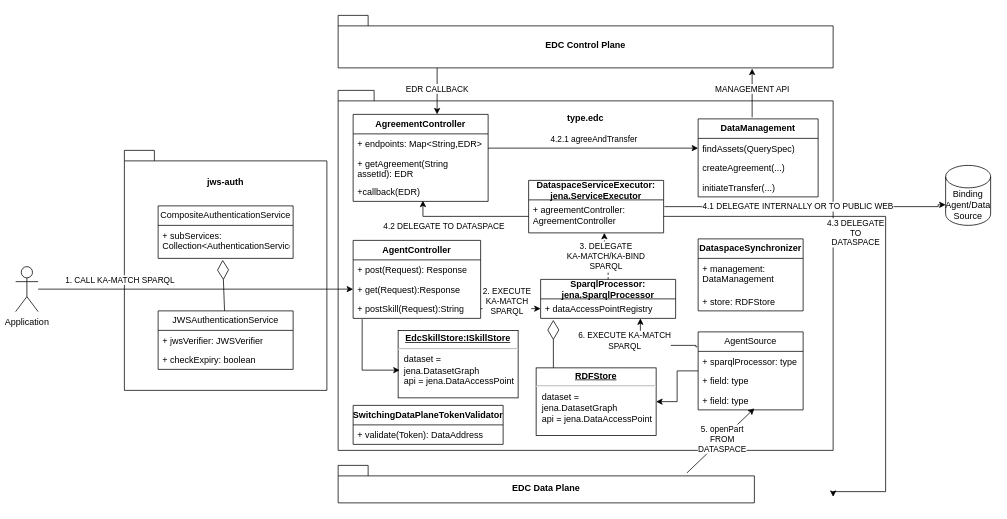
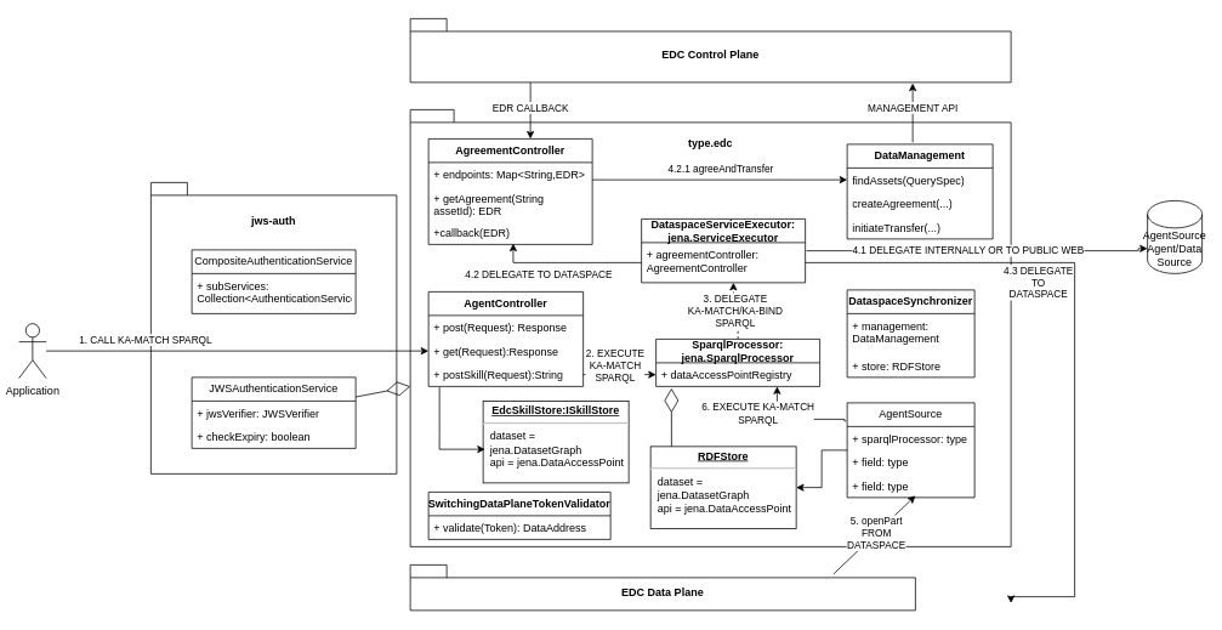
  <mxCell id="0" />
  <mxCell id="1" parent="0" />
  <mxCell id="2" value="type.edc&lt;br&gt;&lt;br&gt;&lt;br&gt;&lt;br&gt;&lt;br&gt;&lt;br&gt;&lt;br&gt;&lt;br&gt;&lt;br&gt;&lt;br&gt;&lt;br&gt;&lt;br&gt;&lt;br&gt;&lt;br&gt;&lt;br&gt;&lt;br&gt;&lt;br&gt;&lt;br&gt;&lt;br&gt;&lt;br&gt;&lt;br&gt;&lt;br&gt;&lt;br&gt;&lt;br&gt;&lt;br&gt;&lt;br&gt;&lt;br&gt;&lt;br&gt;&lt;br&gt;&lt;br&gt;" style="shape=folder;fontStyle=1;spacingTop=10;tabWidth=40;tabHeight=14;tabPosition=left;html=1;whiteSpace=wrap;" vertex="1" parent="1"><mxGeometry x="450" y="120" width="660" height="480" as="geometry" /></mxCell>
  <mxCell id="3" value="jws-auth&lt;br&gt;&lt;br&gt;&lt;br&gt;&lt;br&gt;&lt;br&gt;&lt;br&gt;&lt;br&gt;&lt;br&gt;&lt;br&gt;&lt;br&gt;&lt;br&gt;&lt;br&gt;&lt;br&gt;&lt;br&gt;&lt;br&gt;&lt;br&gt;&lt;br&gt;&lt;br&gt;" style="shape=folder;fontStyle=1;spacingTop=10;tabWidth=40;tabHeight=14;tabPosition=left;html=1;whiteSpace=wrap;" vertex="1" parent="1"><mxGeometry x="165" y="200" width="270" height="320" as="geometry" /></mxCell>
  <mxCell id="4" value="&lt;b&gt;AgentController&lt;/b&gt;" style="swimlane;fontStyle=0;childLayout=stackLayout;horizontal=1;startSize=26;fillColor=none;horizontalStack=0;resizeParent=1;resizeParentMax=0;resizeLast=0;collapsible=1;marginBottom=0;whiteSpace=wrap;html=1;" vertex="1" parent="1"><mxGeometry x="470" y="320" width="170" height="104" as="geometry" /></mxCell>
  <mxCell id="5" value="+ post(Request): Response" style="text;strokeColor=none;fillColor=none;align=left;verticalAlign=top;spacingLeft=4;spacingRight=4;overflow=hidden;rotatable=0;points=[[0,0.5],[1,0.5]];portConstraint=eastwest;whiteSpace=wrap;html=1;" vertex="1" parent="4"><mxGeometry y="26" width="170" height="26" as="geometry" /></mxCell>
  <mxCell id="6" value="+ get(Request):Response" style="text;strokeColor=none;fillColor=none;align=left;verticalAlign=top;spacingLeft=4;spacingRight=4;overflow=hidden;rotatable=0;points=[[0,0.5],[1,0.5]];portConstraint=eastwest;whiteSpace=wrap;html=1;" vertex="1" parent="4"><mxGeometry y="52" width="170" height="26" as="geometry" /></mxCell>
  <mxCell id="7" value="+ postSkill(Request):String" style="text;strokeColor=none;fillColor=none;align=left;verticalAlign=top;spacingLeft=4;spacingRight=4;overflow=hidden;rotatable=0;points=[[0,0.5],[1,0.5]];portConstraint=eastwest;whiteSpace=wrap;html=1;" vertex="1" parent="4"><mxGeometry y="78" width="170" height="26" as="geometry" /></mxCell>
  <mxCell id="8" value="3. DELEGATE&lt;br&gt;KA-MATCH/KA-BIND&lt;br&gt;SPARQL" style="edgeStyle=orthogonalEdgeStyle;rounded=0;orthogonalLoop=1;jettySize=auto;html=1;exitX=0.5;exitY=0;exitDx=0;exitDy=0;entryX=0.561;entryY=1;entryDx=0;entryDy=0;entryPerimeter=0;dashed=1;" edge="1" parent="1" source="9" target="12"><mxGeometry relative="1" as="geometry" /></mxCell>
  <mxCell id="9" value="&lt;b&gt;SparqlProcessor: jena.SparqlProcessor&lt;/b&gt;" style="swimlane;fontStyle=0;childLayout=stackLayout;horizontal=1;startSize=26;fillColor=none;horizontalStack=0;resizeParent=1;resizeParentMax=0;resizeLast=0;collapsible=1;marginBottom=0;whiteSpace=wrap;html=1;" vertex="1" parent="1"><mxGeometry x="720" y="372" width="180" height="52" as="geometry" /></mxCell>
  <mxCell id="10" value="+ dataAccessPointRegistry" style="text;strokeColor=none;fillColor=none;align=left;verticalAlign=top;spacingLeft=4;spacingRight=4;overflow=hidden;rotatable=0;points=[[0,0.5],[1,0.5]];portConstraint=eastwest;whiteSpace=wrap;html=1;" vertex="1" parent="9"><mxGeometry y="26" width="180" height="26" as="geometry" /></mxCell>
  <mxCell id="11" value="&lt;b&gt;DataspaceServiceExecutor: jena.ServiceExecutor&lt;/b&gt;" style="swimlane;fontStyle=0;childLayout=stackLayout;horizontal=1;startSize=26;fillColor=none;horizontalStack=0;resizeParent=1;resizeParentMax=0;resizeLast=0;collapsible=1;marginBottom=0;whiteSpace=wrap;html=1;" vertex="1" parent="1"><mxGeometry x="704" y="240" width="180" height="70" as="geometry" /></mxCell>
  <mxCell id="12" value="+ agreementController: AgreementController" style="text;strokeColor=none;fillColor=none;align=left;verticalAlign=top;spacingLeft=4;spacingRight=4;overflow=hidden;rotatable=0;points=[[0,0.5],[1,0.5]];portConstraint=eastwest;whiteSpace=wrap;html=1;" vertex="1" parent="11"><mxGeometry y="26" width="180" height="44" as="geometry" /></mxCell>
  <mxCell id="13" value="&lt;b&gt;DataManagement&lt;/b&gt;" style="swimlane;fontStyle=0;childLayout=stackLayout;horizontal=1;startSize=26;fillColor=none;horizontalStack=0;resizeParent=1;resizeParentMax=0;resizeLast=0;collapsible=1;marginBottom=0;whiteSpace=wrap;html=1;" vertex="1" parent="1"><mxGeometry x="930" y="158" width="160" height="104" as="geometry" /></mxCell>
  <mxCell id="14" value="findAssets(QuerySpec)" style="text;strokeColor=none;fillColor=none;align=left;verticalAlign=top;spacingLeft=4;spacingRight=4;overflow=hidden;rotatable=0;points=[[0,0.5],[1,0.5]];portConstraint=eastwest;whiteSpace=wrap;html=1;" vertex="1" parent="13"><mxGeometry y="26" width="160" height="26" as="geometry" /></mxCell>
  <mxCell id="15" value="createAgreement(...)" style="text;strokeColor=none;fillColor=none;align=left;verticalAlign=top;spacingLeft=4;spacingRight=4;overflow=hidden;rotatable=0;points=[[0,0.5],[1,0.5]];portConstraint=eastwest;whiteSpace=wrap;html=1;" vertex="1" parent="13"><mxGeometry y="52" width="160" height="26" as="geometry" /></mxCell>
  <mxCell id="16" value="initiateTransfer(...)" style="text;strokeColor=none;fillColor=none;align=left;verticalAlign=top;spacingLeft=4;spacingRight=4;overflow=hidden;rotatable=0;points=[[0,0.5],[1,0.5]];portConstraint=eastwest;whiteSpace=wrap;html=1;" vertex="1" parent="13"><mxGeometry y="78" width="160" height="26" as="geometry" /></mxCell>
  <mxCell id="17" style="edgeStyle=orthogonalEdgeStyle;rounded=0;orthogonalLoop=1;jettySize=auto;html=1;exitX=0.45;exitY=-0.019;exitDx=0;exitDy=0;exitPerimeter=0;" edge="1" parent="1" source="13"><mxGeometry relative="1" as="geometry"><mxPoint x="1002" y="91" as="targetPoint" /><Array as="points"><mxPoint x="1002" y="91" /></Array></mxGeometry></mxCell>
  <mxCell id="18" value="MANAGEMENT API" style="edgeLabel;html=1;align=center;verticalAlign=middle;resizable=0;points=[];" vertex="1" connectable="0" parent="17"><mxGeometry x="0.036" y="1" relative="1" as="geometry"><mxPoint y="-5" as="offset" /></mxGeometry></mxCell>
  <mxCell id="19" value="&lt;b&gt;AgreementController&lt;/b&gt;" style="swimlane;fontStyle=0;childLayout=stackLayout;horizontal=1;startSize=26;fillColor=none;horizontalStack=0;resizeParent=1;resizeParentMax=0;resizeLast=0;collapsible=1;marginBottom=0;whiteSpace=wrap;html=1;" vertex="1" parent="1"><mxGeometry x="470" y="152" width="180" height="116" as="geometry" /></mxCell>
  <mxCell id="20" value="+ endpoints: Map&amp;lt;String,EDR&amp;gt;" style="text;strokeColor=none;fillColor=none;align=left;verticalAlign=top;spacingLeft=4;spacingRight=4;overflow=hidden;rotatable=0;points=[[0,0.5],[1,0.5]];portConstraint=eastwest;whiteSpace=wrap;html=1;" vertex="1" parent="19"><mxGeometry y="26" width="180" height="26" as="geometry" /></mxCell>
  <mxCell id="21" value="+ getAgreement(String assetId): EDR" style="text;strokeColor=none;fillColor=none;align=left;verticalAlign=top;spacingLeft=4;spacingRight=4;overflow=hidden;rotatable=0;points=[[0,0.5],[1,0.5]];portConstraint=eastwest;whiteSpace=wrap;html=1;" vertex="1" parent="19"><mxGeometry y="52" width="180" height="38" as="geometry" /></mxCell>
  <mxCell id="22" value="+callback(EDR)" style="text;strokeColor=none;fillColor=none;align=left;verticalAlign=top;spacingLeft=4;spacingRight=4;overflow=hidden;rotatable=0;points=[[0,0.5],[1,0.5]];portConstraint=eastwest;whiteSpace=wrap;html=1;" vertex="1" parent="19"><mxGeometry y="90" width="180" height="26" as="geometry" /></mxCell>
  <mxCell id="23" value="&lt;b&gt;SwitchingDataPlaneTokenValidator&lt;/b&gt;" style="swimlane;fontStyle=0;childLayout=stackLayout;horizontal=1;startSize=26;fillColor=none;horizontalStack=0;resizeParent=1;resizeParentMax=0;resizeLast=0;collapsible=1;marginBottom=0;whiteSpace=wrap;html=1;" vertex="1" parent="1"><mxGeometry x="470" y="540" width="200" height="52" as="geometry" /></mxCell>
  <mxCell id="24" value="+ validate(Token): DataAddress" style="text;strokeColor=none;fillColor=none;align=left;verticalAlign=top;spacingLeft=4;spacingRight=4;overflow=hidden;rotatable=0;points=[[0,0.5],[1,0.5]];portConstraint=eastwest;whiteSpace=wrap;html=1;" vertex="1" parent="23"><mxGeometry y="26" width="200" height="26" as="geometry" /></mxCell>
  <mxCell id="25" value="CompositeAuthenticationService" style="swimlane;fontStyle=0;childLayout=stackLayout;horizontal=1;startSize=26;fillColor=none;horizontalStack=0;resizeParent=1;resizeParentMax=0;resizeLast=0;collapsible=1;marginBottom=0;whiteSpace=wrap;html=1;" vertex="1" parent="1"><mxGeometry x="210" y="274" width="180" height="70" as="geometry" /></mxCell>
  <mxCell id="26" value="+ subServices: Collection&amp;lt;AuthenticationService&amp;gt;" style="text;strokeColor=none;fillColor=none;align=left;verticalAlign=top;spacingLeft=4;spacingRight=4;overflow=hidden;rotatable=0;points=[[0,0.5],[1,0.5]];portConstraint=eastwest;whiteSpace=wrap;html=1;" vertex="1" parent="25"><mxGeometry y="26" width="180" height="44" as="geometry" /></mxCell>
  <mxCell id="27" value="JWSAuthenticationService" style="swimlane;fontStyle=0;childLayout=stackLayout;horizontal=1;startSize=26;fillColor=none;horizontalStack=0;resizeParent=1;resizeParentMax=0;resizeLast=0;collapsible=1;marginBottom=0;whiteSpace=wrap;html=1;" vertex="1" parent="1"><mxGeometry x="210" y="414" width="180" height="78" as="geometry" /></mxCell>
  <mxCell id="28" value="+ jwsVerifier: JWSVerifier" style="text;strokeColor=none;fillColor=none;align=left;verticalAlign=top;spacingLeft=4;spacingRight=4;overflow=hidden;rotatable=0;points=[[0,0.5],[1,0.5]];portConstraint=eastwest;whiteSpace=wrap;html=1;" vertex="1" parent="27"><mxGeometry y="26" width="180" height="26" as="geometry" /></mxCell>
  <mxCell id="29" value="+ checkExpiry: boolean" style="text;strokeColor=none;fillColor=none;align=left;verticalAlign=top;spacingLeft=4;spacingRight=4;overflow=hidden;rotatable=0;points=[[0,0.5],[1,0.5]];portConstraint=eastwest;whiteSpace=wrap;html=1;" vertex="1" parent="27"><mxGeometry y="52" width="180" height="26" as="geometry" /></mxCell>
- <mxCell id="30" value="" style="endArrow=diamondThin;endFill=0;endSize=24;html=1;rounded=0;entryX=0.478;entryY=1.045;entryDx=0;entryDy=0;entryPerimeter=0;" edge="1" parent="1" source="27" target="26"><mxGeometry width="160" relative="1" as="geometry"><mxPoint x="740" y="510" as="sourcePoint" /><mxPoint x="900" y="510" as="targetPoint" /></mxGeometry></mxCell>
+ <mxCell id="30" value="" style="endArrow=diamondThin;endFill=0;endSize=24;html=1;rounded=0;" edge="1" parent="1" source="27" target="2"><mxGeometry width="160" relative="1" as="geometry"><mxPoint x="740" y="510" as="sourcePoint" /><mxPoint x="900" y="510" as="targetPoint" /></mxGeometry></mxCell>
  <mxCell id="31" value="&lt;p style=&quot;margin:0px;margin-top:4px;text-align:center;text-decoration:underline;&quot;&gt;&lt;b&gt;RDFStore&lt;/b&gt;&lt;/p&gt;&lt;hr&gt;&lt;p style=&quot;margin:0px;margin-left:8px;&quot;&gt;dataset = jena.DatasetGraph&lt;br&gt;api = jena.DataAccessPoint&lt;br&gt;&lt;/p&gt;" style="verticalAlign=top;align=left;overflow=fill;fontSize=12;fontFamily=Helvetica;html=1;whiteSpace=wrap;" vertex="1" parent="1"><mxGeometry x="714" y="490" width="160" height="90" as="geometry" /></mxCell>
  <mxCell id="32" value="&lt;b&gt;DataspaceSynchronizer&lt;/b&gt;" style="swimlane;fontStyle=0;childLayout=stackLayout;horizontal=1;startSize=26;fillColor=none;horizontalStack=0;resizeParent=1;resizeParentMax=0;resizeLast=0;collapsible=1;marginBottom=0;whiteSpace=wrap;html=1;" vertex="1" parent="1"><mxGeometry x="930" y="318" width="140" height="96" as="geometry" /></mxCell>
  <mxCell id="33" value="+ management: DataManagement" style="text;strokeColor=none;fillColor=none;align=left;verticalAlign=top;spacingLeft=4;spacingRight=4;overflow=hidden;rotatable=0;points=[[0,0.5],[1,0.5]];portConstraint=eastwest;whiteSpace=wrap;html=1;" vertex="1" parent="32"><mxGeometry y="26" width="140" height="44" as="geometry" /></mxCell>
  <mxCell id="34" value="+ store: RDFStore" style="text;strokeColor=none;fillColor=none;align=left;verticalAlign=top;spacingLeft=4;spacingRight=4;overflow=hidden;rotatable=0;points=[[0,0.5],[1,0.5]];portConstraint=eastwest;whiteSpace=wrap;html=1;" vertex="1" parent="32"><mxGeometry y="70" width="140" height="26" as="geometry" /></mxCell>
  <mxCell id="35" value="&lt;p style=&quot;margin:0px;margin-top:4px;text-align:center;text-decoration:underline;&quot;&gt;&lt;b&gt;EdcSkillStore:ISkillStore&lt;/b&gt;&lt;/p&gt;&lt;hr&gt;&lt;p style=&quot;margin:0px;margin-left:8px;&quot;&gt;dataset = jena.DatasetGraph&lt;br&gt;api = jena.DataAccessPoint&lt;br&gt;&lt;/p&gt;" style="verticalAlign=top;align=left;overflow=fill;fontSize=12;fontFamily=Helvetica;html=1;whiteSpace=wrap;" vertex="1" parent="1"><mxGeometry x="530" y="440" width="160" height="90" as="geometry" /></mxCell>
  <mxCell id="36" style="edgeStyle=orthogonalEdgeStyle;rounded=0;orthogonalLoop=1;jettySize=auto;html=1;entryX=0.622;entryY=0;entryDx=0;entryDy=0;entryPerimeter=0;exitX=0.2;exitY=0.986;exitDx=0;exitDy=0;exitPerimeter=0;" edge="1" parent="1" source="38" target="19"><mxGeometry relative="1" as="geometry" /></mxCell>
  <mxCell id="37" value="EDR CALLBACK" style="edgeLabel;html=1;align=center;verticalAlign=middle;resizable=0;points=[];" vertex="1" connectable="0" parent="36"><mxGeometry x="-0.112" relative="1" as="geometry"><mxPoint as="offset" /></mxGeometry></mxCell>
  <mxCell id="38" value="EDC Control Plane" style="shape=folder;fontStyle=1;spacingTop=10;tabWidth=40;tabHeight=14;tabPosition=left;html=1;whiteSpace=wrap;" vertex="1" parent="1"><mxGeometry x="450" y="20" width="660" height="70" as="geometry" /></mxCell>
  <mxCell id="39" value="EDC Data Plane" style="shape=folder;fontStyle=1;spacingTop=10;tabWidth=40;tabHeight=14;tabPosition=left;html=1;whiteSpace=wrap;" vertex="1" parent="1"><mxGeometry x="450" y="620" width="555" height="50" as="geometry" /></mxCell>
  <mxCell id="40" style="edgeStyle=orthogonalEdgeStyle;rounded=0;orthogonalLoop=1;jettySize=auto;html=1;entryX=0;entryY=0.5;entryDx=0;entryDy=0;" edge="1" parent="1" source="42" target="6"><mxGeometry relative="1" as="geometry" /></mxCell>
  <mxCell id="41" value="1. CALL KA-MATCH SPARQL" style="edgeLabel;html=1;align=center;verticalAlign=middle;resizable=0;points=[];" vertex="1" connectable="0" parent="40"><mxGeometry x="-0.293" relative="1" as="geometry"><mxPoint x="-40" y="-13" as="offset" /></mxGeometry></mxCell>
  <mxCell id="42" value="Application" style="shape=umlActor;verticalLabelPosition=bottom;verticalAlign=top;html=1;" vertex="1" parent="1"><mxGeometry x="20" y="355" width="30" height="60" as="geometry" /></mxCell>
  <mxCell id="43" style="edgeStyle=orthogonalEdgeStyle;rounded=0;orthogonalLoop=1;jettySize=auto;html=1;" edge="1" parent="1" source="7" target="10"><mxGeometry relative="1" as="geometry" /></mxCell>
  <mxCell id="44" value="2. EXECUTE&lt;br&gt;KA-MATCH&lt;br&gt;SPARQL" style="edgeLabel;html=1;align=center;verticalAlign=middle;resizable=0;points=[];" vertex="1" connectable="0" parent="43"><mxGeometry x="-0.265" y="-2" relative="1" as="geometry"><mxPoint x="5" y="-13" as="offset" /></mxGeometry></mxCell>
  <mxCell id="45" style="edgeStyle=orthogonalEdgeStyle;rounded=0;orthogonalLoop=1;jettySize=auto;html=1;entryX=0.739;entryY=1;entryDx=0;entryDy=0;entryPerimeter=0;exitX=-0.007;exitY=0.192;exitDx=0;exitDy=0;exitPerimeter=0;" edge="1" parent="1" source="48" target="10"><mxGeometry relative="1" as="geometry"><Array as="points"><mxPoint x="927" y="462" /><mxPoint x="927" y="460" /><mxPoint x="853" y="460" /></Array></mxGeometry></mxCell>
  <mxCell id="46" value="6. EXECUTE KA-MATCH&lt;br&gt;SPARQL" style="edgeLabel;html=1;align=center;verticalAlign=middle;resizable=0;points=[];" vertex="1" connectable="0" parent="45"><mxGeometry x="0.295" y="-2" relative="1" as="geometry"><mxPoint x="-26" y="-5" as="offset" /></mxGeometry></mxCell>
  <mxCell id="47" value="" style="edgeStyle=orthogonalEdgeStyle;rounded=0;orthogonalLoop=1;jettySize=auto;html=1;" edge="1" parent="1" source="48" target="31"><mxGeometry relative="1" as="geometry" /></mxCell>
  <mxCell id="48" value="AgentSource" style="swimlane;fontStyle=0;childLayout=stackLayout;horizontal=1;startSize=26;fillColor=none;horizontalStack=0;resizeParent=1;resizeParentMax=0;resizeLast=0;collapsible=1;marginBottom=0;whiteSpace=wrap;html=1;" vertex="1" parent="1"><mxGeometry x="930" y="442" width="140" height="104" as="geometry" /></mxCell>
  <mxCell id="49" value="+ sparqlProcessor: type" style="text;strokeColor=none;fillColor=none;align=left;verticalAlign=top;spacingLeft=4;spacingRight=4;overflow=hidden;rotatable=0;points=[[0,0.5],[1,0.5]];portConstraint=eastwest;whiteSpace=wrap;html=1;" vertex="1" parent="48"><mxGeometry y="26" width="140" height="26" as="geometry" /></mxCell>
  <mxCell id="50" value="+ field: type" style="text;strokeColor=none;fillColor=none;align=left;verticalAlign=top;spacingLeft=4;spacingRight=4;overflow=hidden;rotatable=0;points=[[0,0.5],[1,0.5]];portConstraint=eastwest;whiteSpace=wrap;html=1;" vertex="1" parent="48"><mxGeometry y="52" width="140" height="26" as="geometry" /></mxCell>
  <mxCell id="51" value="+ field: type" style="text;strokeColor=none;fillColor=none;align=left;verticalAlign=top;spacingLeft=4;spacingRight=4;overflow=hidden;rotatable=0;points=[[0,0.5],[1,0.5]];portConstraint=eastwest;whiteSpace=wrap;html=1;" vertex="1" parent="48"><mxGeometry y="78" width="140" height="26" as="geometry" /></mxCell>
  <mxCell id="52" value="" style="endArrow=classic;html=1;rounded=0;exitX=0.071;exitY=1.038;exitDx=0;exitDy=0;exitPerimeter=0;entryX=0.013;entryY=0.589;entryDx=0;entryDy=0;entryPerimeter=0;" edge="1" parent="1" source="7" target="35"><mxGeometry width="50" height="50" relative="1" as="geometry"><mxPoint x="690" y="470" as="sourcePoint" /><mxPoint x="740" y="420" as="targetPoint" /><Array as="points"><mxPoint x="482" y="493" /></Array></mxGeometry></mxCell>
- <mxCell id="53" value="Binding Agent/Data Source" style="shape=cylinder3;whiteSpace=wrap;html=1;boundedLbl=1;backgroundOutline=1;size=15;" vertex="1" parent="1"><mxGeometry x="1260" y="220" width="60" height="80" as="geometry" /></mxCell>
+ <mxCell id="53" value="AgentSource Agent/Data Source" style="shape=cylinder3;whiteSpace=wrap;html=1;boundedLbl=1;backgroundOutline=1;size=15;" vertex="1" parent="1"><mxGeometry x="1260" y="220" width="60" height="80" as="geometry" /></mxCell>
  <mxCell id="54" style="edgeStyle=orthogonalEdgeStyle;rounded=0;orthogonalLoop=1;jettySize=auto;html=1;entryX=0;entryY=0;entryDx=0;entryDy=52.5;entryPerimeter=0;exitX=1.006;exitY=0.205;exitDx=0;exitDy=0;exitPerimeter=0;" edge="1" parent="1" source="12" target="53"><mxGeometry relative="1" as="geometry"><Array as="points"><mxPoint x="1250" y="275" /></Array></mxGeometry></mxCell>
  <mxCell id="55" value="4.1 DELEGATE INTERNALLY OR TO PUBLIC WEB" style="edgeLabel;html=1;align=center;verticalAlign=middle;resizable=0;points=[];" vertex="1" connectable="0" parent="54"><mxGeometry x="-0.286" relative="1" as="geometry"><mxPoint x="42" y="-1" as="offset" /></mxGeometry></mxCell>
  <mxCell id="56" style="edgeStyle=orthogonalEdgeStyle;rounded=0;orthogonalLoop=1;jettySize=auto;html=1;entryX=0.517;entryY=0.962;entryDx=0;entryDy=0;entryPerimeter=0;" edge="1" parent="1" source="12" target="22"><mxGeometry relative="1" as="geometry" /></mxCell>
  <mxCell id="57" value="4.2 DELEGATE TO DATASPACE" style="edgeLabel;html=1;align=center;verticalAlign=middle;resizable=0;points=[];" vertex="1" connectable="0" parent="56"><mxGeometry x="0.298" y="1" relative="1" as="geometry"><mxPoint x="-9" y="11" as="offset" /></mxGeometry></mxCell>
  <mxCell id="58" style="edgeStyle=orthogonalEdgeStyle;rounded=0;orthogonalLoop=1;jettySize=auto;html=1;entryX=0;entryY=0.5;entryDx=0;entryDy=0;" edge="1" parent="1" target="14"><mxGeometry relative="1" as="geometry"><mxPoint x="650" y="197" as="sourcePoint" /><Array as="points"><mxPoint x="860" y="197" /><mxPoint x="860" y="197" /></Array></mxGeometry></mxCell>
  <mxCell id="59" value="4.2.1 agreeAndTransfer" style="edgeLabel;html=1;align=center;verticalAlign=middle;resizable=0;points=[];" vertex="1" connectable="0" parent="58"><mxGeometry x="-0.286" y="1" relative="1" as="geometry"><mxPoint x="40" y="-12" as="offset" /></mxGeometry></mxCell>
  <mxCell id="60" value="" style="endArrow=classic;html=1;rounded=0;exitX=0.838;exitY=0.2;exitDx=0;exitDy=0;exitPerimeter=0;entryX=0.536;entryY=0.923;entryDx=0;entryDy=0;entryPerimeter=0;" edge="1" parent="1" source="39" target="51"><mxGeometry width="50" height="50" relative="1" as="geometry"><mxPoint x="630" y="460" as="sourcePoint" /><mxPoint x="680" y="410" as="targetPoint" /></mxGeometry></mxCell>
  <mxCell id="61" value="5. openPart&lt;br&gt;FROM&lt;br&gt;DATASPACE" style="edgeLabel;html=1;align=center;verticalAlign=middle;resizable=0;points=[];" vertex="1" connectable="0" parent="60"><mxGeometry x="0.044" y="1" relative="1" as="geometry"><mxPoint as="offset" /></mxGeometry></mxCell>
  <mxCell id="62" value="" style="endArrow=diamondThin;endFill=0;endSize=24;html=1;rounded=0;entryX=0.094;entryY=1.077;entryDx=0;entryDy=0;entryPerimeter=0;exitX=0.144;exitY=0;exitDx=0;exitDy=0;exitPerimeter=0;" edge="1" parent="1" source="31" target="10"><mxGeometry x="-0.127" width="160" relative="1" as="geometry"><mxPoint x="570" y="440" as="sourcePoint" /><mxPoint x="730" y="440" as="targetPoint" /><Array as="points" /><mxPoint as="offset" /></mxGeometry></mxCell>
  <mxCell id="63" value="4.3 DELEGATE &lt;br&gt;TO &lt;br&gt;DATASPACE" style="edgeStyle=orthogonalEdgeStyle;rounded=0;orthogonalLoop=1;jettySize=auto;html=1;entryX=0;entryY=0;entryDx=660;entryDy=42;entryPerimeter=0;" edge="1" parent="1" source="12" target="39"><mxGeometry x="-0.308" y="-22" relative="1" as="geometry"><mxPoint x="910" y="634" as="targetPoint" /><Array as="points"><mxPoint x="1180" y="288" /><mxPoint x="1180" y="655" /><mxPoint x="1110" y="655" /></Array><mxPoint as="offset" /></mxGeometry></mxCell>
